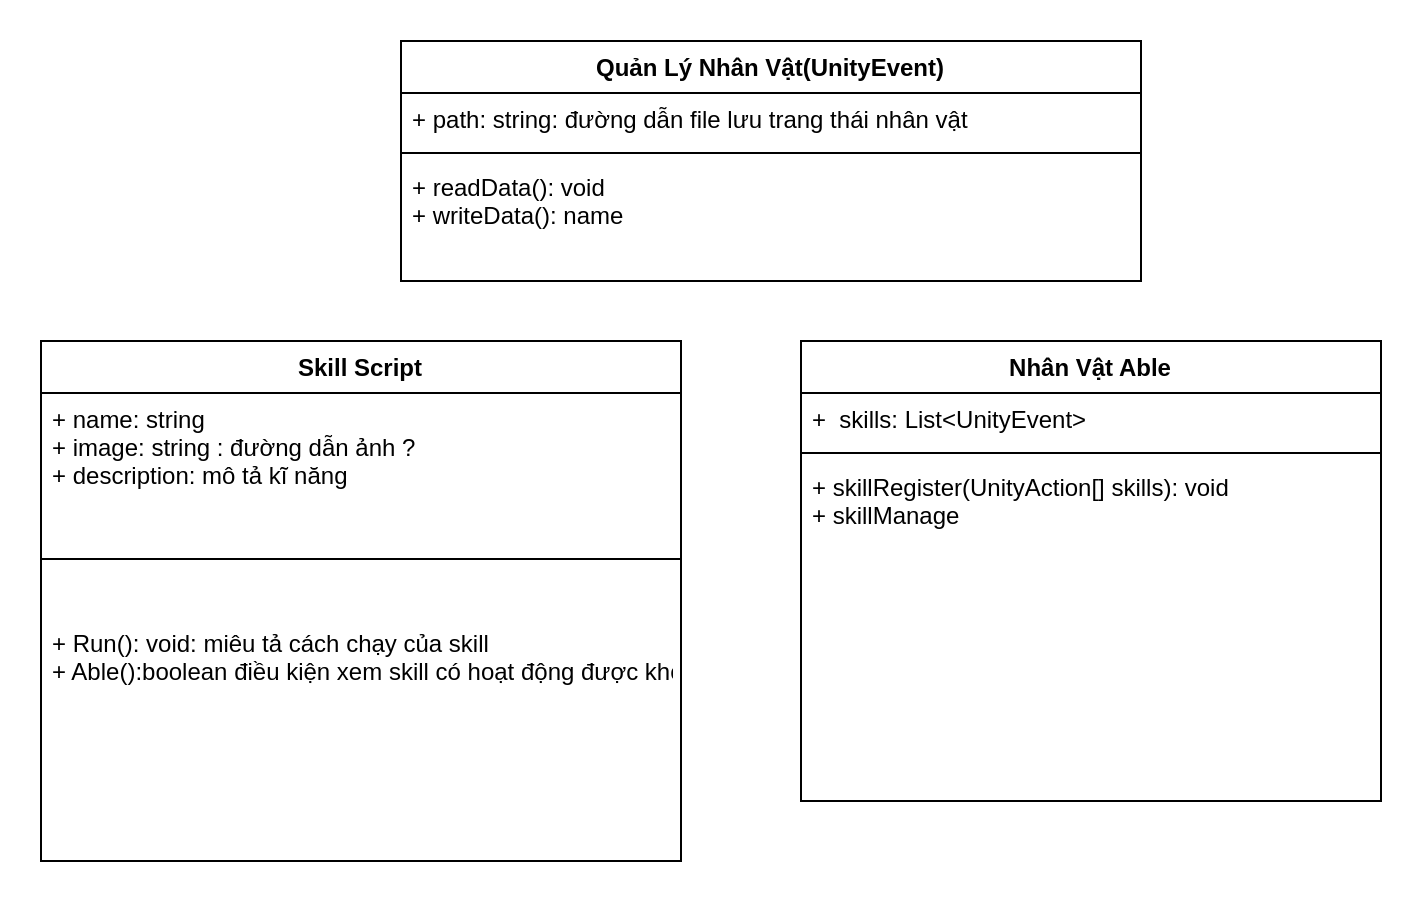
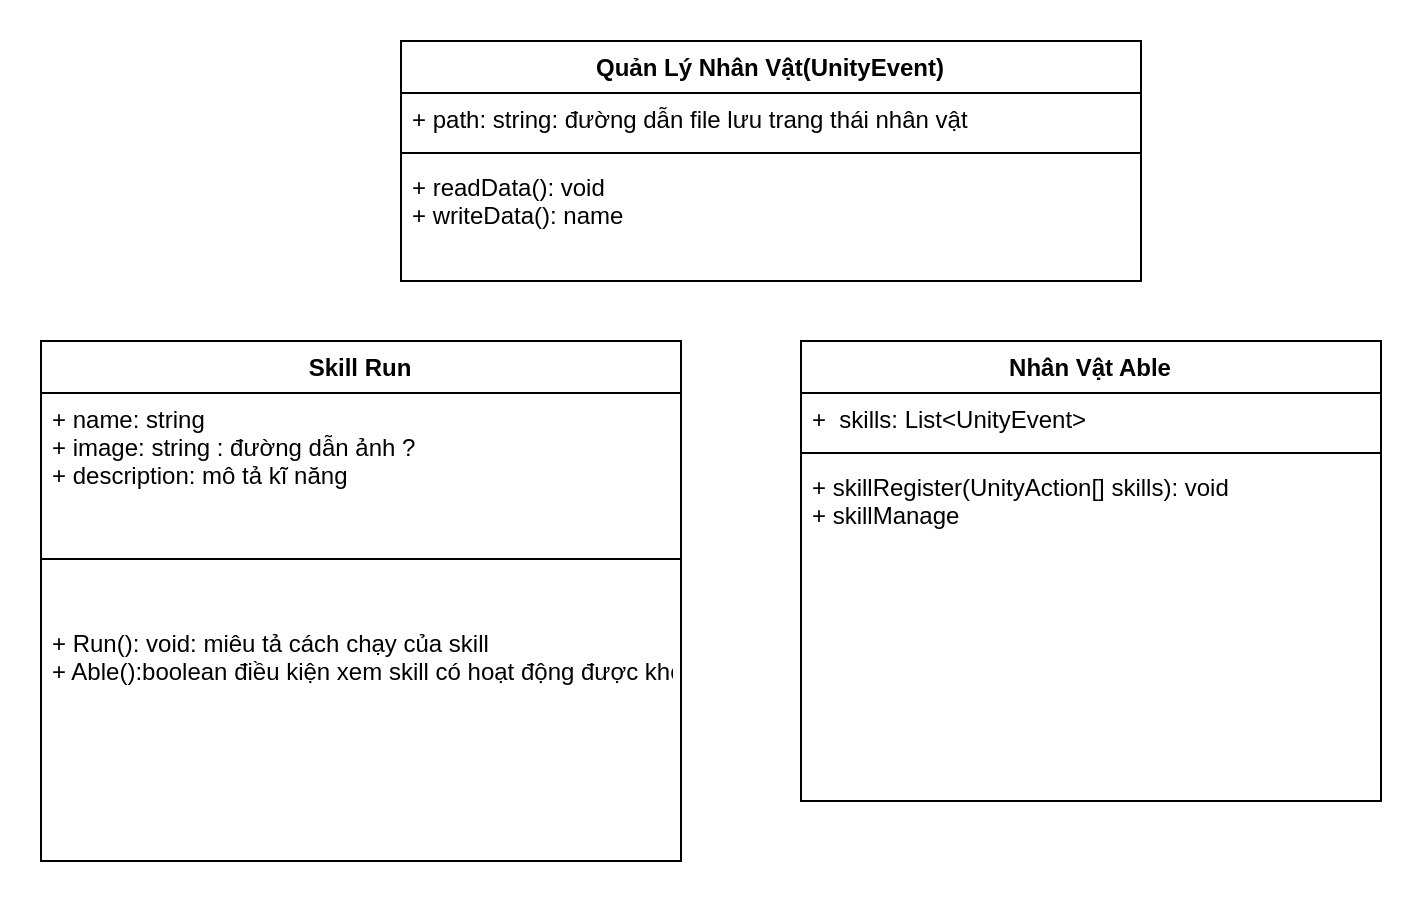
  <mxCell id="0" />
  <mxCell id="1" parent="0" />
  <mxCell id="2" value="Nhân Vật Able&#10;&#10;" style="swimlane;fontStyle=1;align=center;verticalAlign=top;childLayout=stackLayout;horizontal=1;startSize=26;horizontalStack=0;resizeParent=1;resizeParentMax=0;resizeLast=0;collapsible=1;marginBottom=0;" vertex="1" parent="1"><mxGeometry x="400" y="170" width="290" height="230" as="geometry" /></mxCell>
  <mxCell id="3" value="+  skills: List&lt;UnityEvent&gt;" style="text;strokeColor=none;fillColor=none;align=left;verticalAlign=top;spacingLeft=4;spacingRight=4;overflow=hidden;rotatable=0;points=[[0,0.5],[1,0.5]];portConstraint=eastwest;" vertex="1" parent="2"><mxGeometry y="26" width="290" height="26" as="geometry" /></mxCell>
  <mxCell id="4" value="" style="line;strokeWidth=1;fillColor=none;align=left;verticalAlign=middle;spacingTop=-1;spacingLeft=3;spacingRight=3;rotatable=0;labelPosition=right;points=[];portConstraint=eastwest;strokeColor=inherit;" vertex="1" parent="2"><mxGeometry y="52" width="290" height="8" as="geometry" /></mxCell>
  <mxCell id="5" value="+ skillRegister(UnityAction[] skills): void&#10;+ skillManage " style="text;strokeColor=none;fillColor=none;align=left;verticalAlign=top;spacingLeft=4;spacingRight=4;overflow=hidden;rotatable=0;points=[[0,0.5],[1,0.5]];portConstraint=eastwest;" vertex="1" parent="2"><mxGeometry y="60" width="290" height="170" as="geometry" /></mxCell>
- <mxCell id="6" value="Skill Script&#10;&#10;" style="swimlane;fontStyle=1;align=center;verticalAlign=top;childLayout=stackLayout;horizontal=1;startSize=26;horizontalStack=0;resizeParent=1;resizeParentMax=0;resizeLast=0;collapsible=1;marginBottom=0;" vertex="1" parent="1"><mxGeometry x="20" y="170" width="320" height="260" as="geometry" /></mxCell>
+ <mxCell id="6" value="Skill Run&#10;&#10;" style="swimlane;fontStyle=1;align=center;verticalAlign=top;childLayout=stackLayout;horizontal=1;startSize=26;horizontalStack=0;resizeParent=1;resizeParentMax=0;resizeLast=0;collapsible=1;marginBottom=0;" vertex="1" parent="1"><mxGeometry x="20" y="170" width="320" height="260" as="geometry" /></mxCell>
  <mxCell id="7" value="+ name: string&#10;+ image: string : đường dẫn ảnh ?&#10;+ description: mô tả kĩ năng&#10;" style="text;strokeColor=none;fillColor=none;align=left;verticalAlign=top;spacingLeft=4;spacingRight=4;overflow=hidden;rotatable=0;points=[[0,0.5],[1,0.5]];portConstraint=eastwest;" vertex="1" parent="6"><mxGeometry y="26" width="320" height="54" as="geometry" /></mxCell>
  <mxCell id="8" value="" style="line;strokeWidth=1;fillColor=none;align=left;verticalAlign=middle;spacingTop=-1;spacingLeft=3;spacingRight=3;rotatable=0;labelPosition=right;points=[];portConstraint=eastwest;strokeColor=inherit;" vertex="1" parent="6"><mxGeometry y="80" width="320" height="58" as="geometry" /></mxCell>
  <mxCell id="9" value="+ Run(): void: miêu tả cách chạy của skill&#10;+ Able():boolean điều kiện xem skill có hoạt động được không" style="text;strokeColor=none;fillColor=none;align=left;verticalAlign=top;spacingLeft=4;spacingRight=4;overflow=hidden;rotatable=0;points=[[0,0.5],[1,0.5]];portConstraint=eastwest;" vertex="1" parent="6"><mxGeometry y="138" width="320" height="122" as="geometry" /></mxCell>
  <mxCell id="10" value="Quản Lý Nhân Vật(UnityEvent)" style="swimlane;fontStyle=1;align=center;verticalAlign=top;childLayout=stackLayout;horizontal=1;startSize=26;horizontalStack=0;resizeParent=1;resizeParentMax=0;resizeLast=0;collapsible=1;marginBottom=0;" vertex="1" parent="1"><mxGeometry x="200" y="20" width="370" height="120" as="geometry" /></mxCell>
  <mxCell id="11" value="+ path: string: đường dẫn file lưu trang thái nhân vật&#10;" style="text;strokeColor=none;fillColor=none;align=left;verticalAlign=top;spacingLeft=4;spacingRight=4;overflow=hidden;rotatable=0;points=[[0,0.5],[1,0.5]];portConstraint=eastwest;" vertex="1" parent="10"><mxGeometry y="26" width="370" height="26" as="geometry" /></mxCell>
  <mxCell id="12" value="" style="line;strokeWidth=1;fillColor=none;align=left;verticalAlign=middle;spacingTop=-1;spacingLeft=3;spacingRight=3;rotatable=0;labelPosition=right;points=[];portConstraint=eastwest;strokeColor=inherit;" vertex="1" parent="10"><mxGeometry y="52" width="370" height="8" as="geometry" /></mxCell>
  <mxCell id="13" value="+ readData(): void&#10;+ writeData(): name" style="text;strokeColor=none;fillColor=none;align=left;verticalAlign=top;spacingLeft=4;spacingRight=4;overflow=hidden;rotatable=0;points=[[0,0.5],[1,0.5]];portConstraint=eastwest;" vertex="1" parent="10"><mxGeometry y="60" width="370" height="60" as="geometry" /></mxCell>
